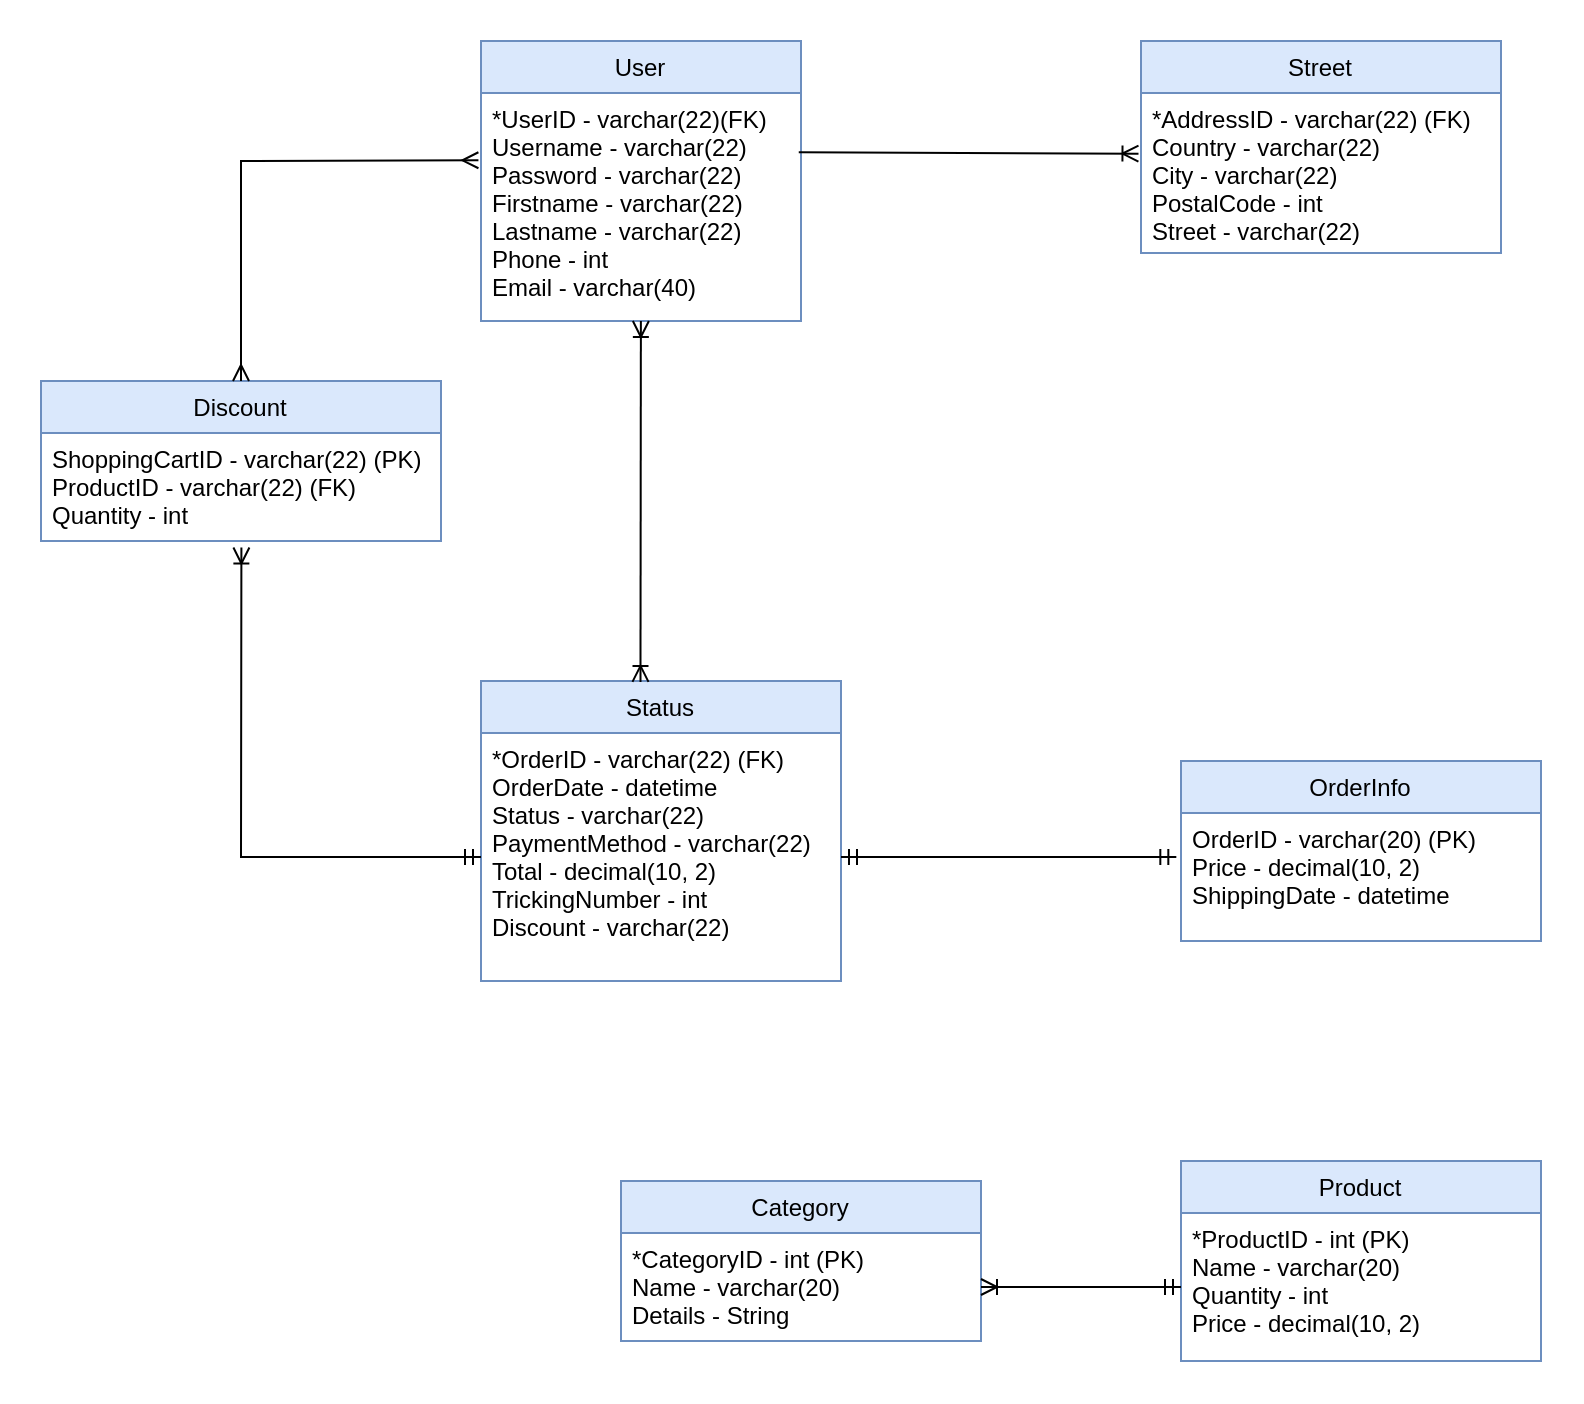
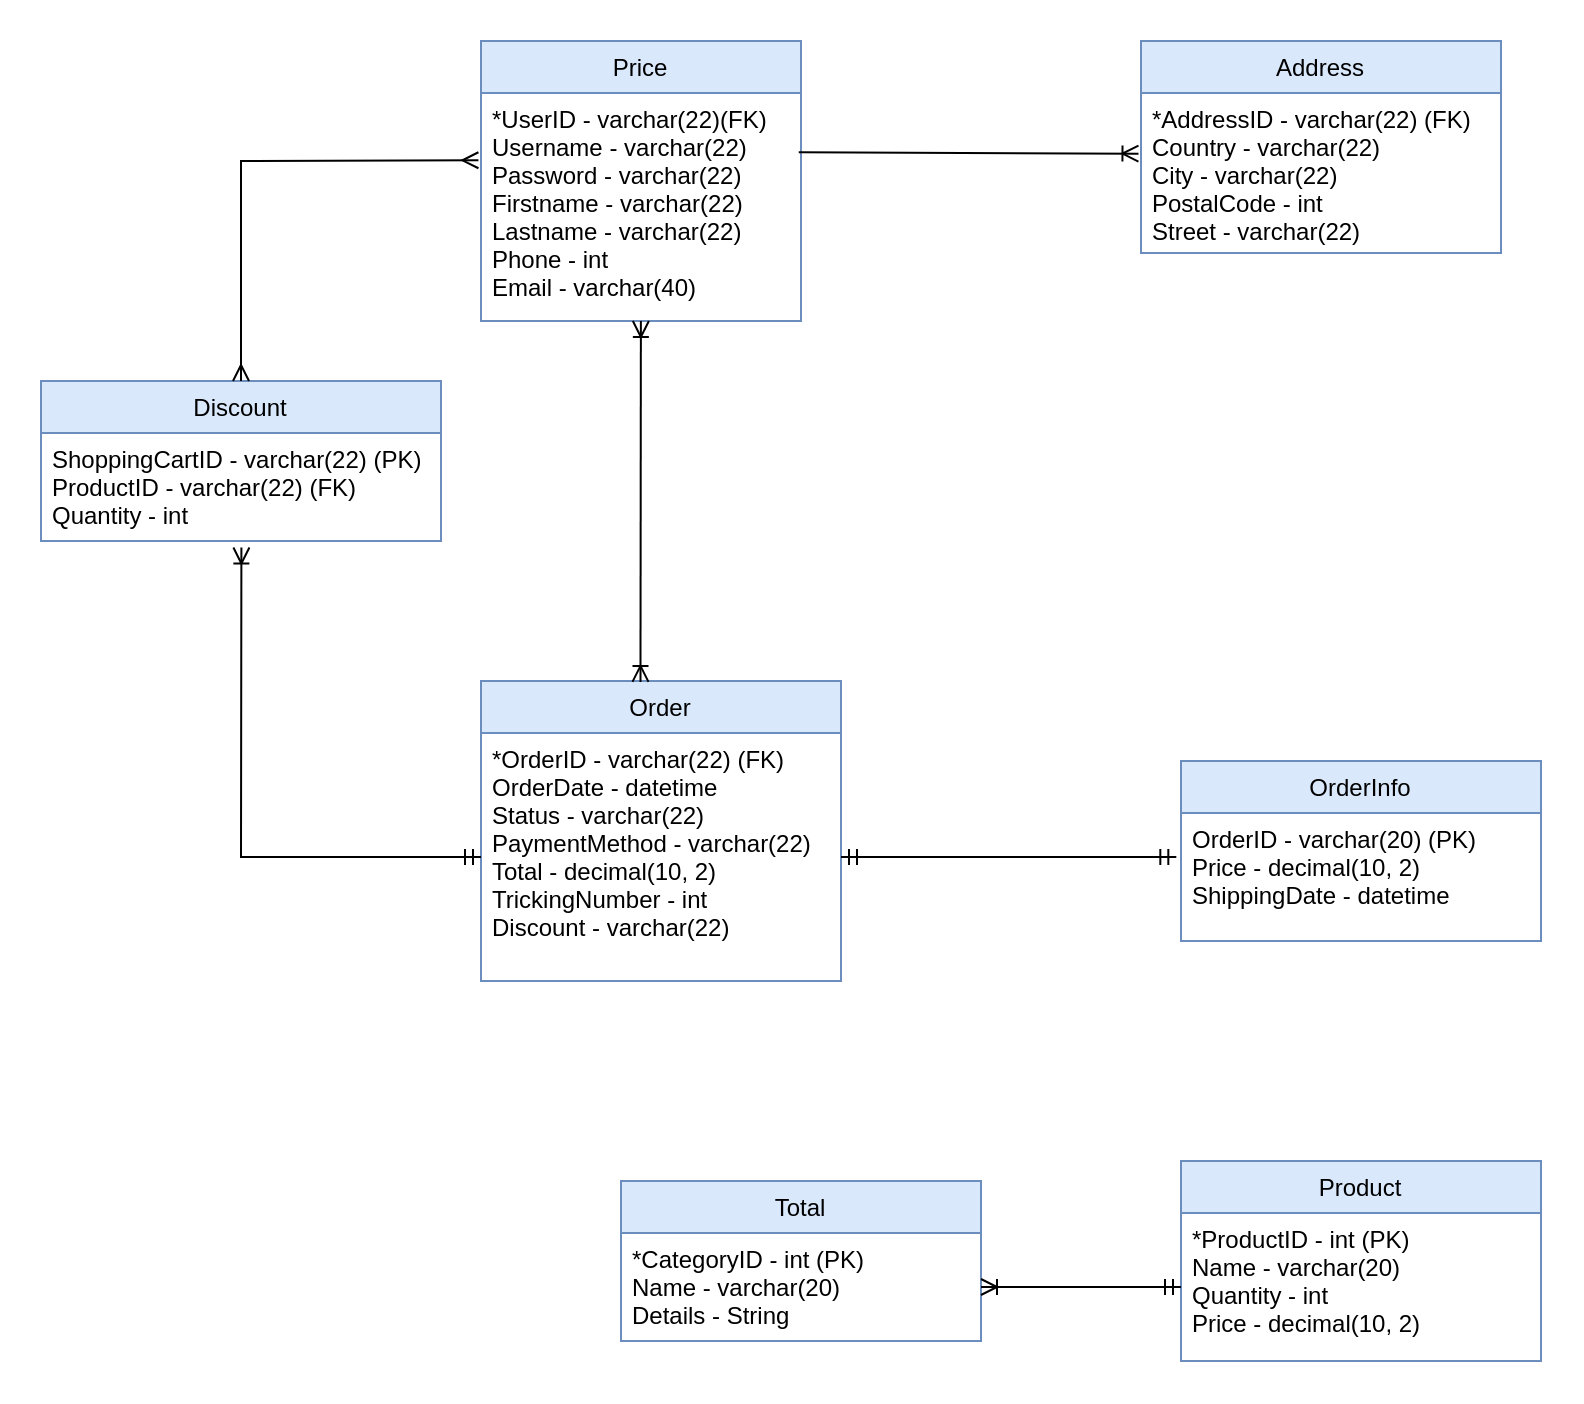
  <mxCell id="0" />
  <mxCell id="1" parent="0" />
- <mxCell id="2" value="User" style="swimlane;fontStyle=0;childLayout=stackLayout;horizontal=1;startSize=26;fillColor=#dae8fc;horizontalStack=0;resizeParent=1;resizeParentMax=0;resizeLast=0;collapsible=1;marginBottom=0;strokeColor=#6c8ebf;" vertex="1" parent="1"><mxGeometry x="240" y="20" width="160" height="140" as="geometry" /></mxCell>
+ <mxCell id="2" value="Price" style="swimlane;fontStyle=0;childLayout=stackLayout;horizontal=1;startSize=26;fillColor=#dae8fc;horizontalStack=0;resizeParent=1;resizeParentMax=0;resizeLast=0;collapsible=1;marginBottom=0;strokeColor=#6c8ebf;" vertex="1" parent="1"><mxGeometry x="240" y="20" width="160" height="140" as="geometry" /></mxCell>
  <mxCell id="3" value="*UserID - varchar(22)(FK)&#10;Username - varchar(22)&#10;Password - varchar(22)&#10;Firstname - varchar(22)&#10;Lastname - varchar(22)&#10;Phone - int&#10;Email - varchar(40)" style="text;strokeColor=none;fillColor=none;align=left;verticalAlign=top;spacingLeft=4;spacingRight=4;overflow=hidden;rotatable=0;points=[[0,0.5],[1,0.5]];portConstraint=eastwest;" vertex="1" parent="2"><mxGeometry y="26" width="160" height="114" as="geometry" /></mxCell>
- <mxCell id="4" value="Street" style="swimlane;fontStyle=0;childLayout=stackLayout;horizontal=1;startSize=26;fillColor=#dae8fc;horizontalStack=0;resizeParent=1;resizeParentMax=0;resizeLast=0;collapsible=1;marginBottom=0;strokeColor=#6c8ebf;" vertex="1" parent="1"><mxGeometry x="570" y="20" width="180" height="106" as="geometry" /></mxCell>
+ <mxCell id="4" value="Address" style="swimlane;fontStyle=0;childLayout=stackLayout;horizontal=1;startSize=26;fillColor=#dae8fc;horizontalStack=0;resizeParent=1;resizeParentMax=0;resizeLast=0;collapsible=1;marginBottom=0;strokeColor=#6c8ebf;" vertex="1" parent="1"><mxGeometry x="570" y="20" width="180" height="106" as="geometry" /></mxCell>
  <mxCell id="5" value="*AddressID - varchar(22) (FK)&#10;Country - varchar(22)&#10;City - varchar(22)&#10;PostalCode - int&#10;Street - varchar(22)&#10;" style="text;strokeColor=none;fillColor=none;align=left;verticalAlign=top;spacingLeft=4;spacingRight=4;overflow=hidden;rotatable=0;points=[[0,0.5],[1,0.5]];portConstraint=eastwest;" vertex="1" parent="4"><mxGeometry y="26" width="180" height="80" as="geometry" /></mxCell>
  <mxCell id="6" value="Discount" style="swimlane;fontStyle=0;childLayout=stackLayout;horizontal=1;startSize=26;fillColor=#dae8fc;horizontalStack=0;resizeParent=1;resizeParentMax=0;resizeLast=0;collapsible=1;marginBottom=0;strokeColor=#6c8ebf;" vertex="1" parent="1"><mxGeometry x="20" y="190" width="200" height="80" as="geometry" /></mxCell>
  <mxCell id="7" value="ShoppingCartID - varchar(22) (PK)&#10;ProductID - varchar(22) (FK) &#10;Quantity - int " style="text;strokeColor=none;fillColor=none;align=left;verticalAlign=top;spacingLeft=4;spacingRight=4;overflow=hidden;rotatable=0;points=[[0,0.5],[1,0.5]];portConstraint=eastwest;" vertex="1" parent="6"><mxGeometry y="26" width="200" height="54" as="geometry" /></mxCell>
- <mxCell id="8" value="Status" style="swimlane;fontStyle=0;childLayout=stackLayout;horizontal=1;startSize=26;fillColor=#dae8fc;horizontalStack=0;resizeParent=1;resizeParentMax=0;resizeLast=0;collapsible=1;marginBottom=0;strokeColor=#6c8ebf;" vertex="1" parent="1"><mxGeometry x="240" y="340" width="180" height="150" as="geometry" /></mxCell>
+ <mxCell id="8" value="Order" style="swimlane;fontStyle=0;childLayout=stackLayout;horizontal=1;startSize=26;fillColor=#dae8fc;horizontalStack=0;resizeParent=1;resizeParentMax=0;resizeLast=0;collapsible=1;marginBottom=0;strokeColor=#6c8ebf;" vertex="1" parent="1"><mxGeometry x="240" y="340" width="180" height="150" as="geometry" /></mxCell>
  <mxCell id="9" value="*OrderID - varchar(22) (FK)&#10;OrderDate - datetime&#10;Status - varchar(22) &#10;PaymentMethod - varchar(22)&#10;Total - decimal(10, 2)&#10;TrickingNumber - int&#10;Discount - varchar(22) &#10;&#10; " style="text;strokeColor=none;fillColor=none;align=left;verticalAlign=top;spacingLeft=4;spacingRight=4;overflow=hidden;rotatable=0;points=[[0,0.5],[1,0.5]];portConstraint=eastwest;" vertex="1" parent="8"><mxGeometry y="26" width="180" height="124" as="geometry" /></mxCell>
  <mxCell id="10" value="Product" style="swimlane;fontStyle=0;childLayout=stackLayout;horizontal=1;startSize=26;fillColor=#dae8fc;horizontalStack=0;resizeParent=1;resizeParentMax=0;resizeLast=0;collapsible=1;marginBottom=0;strokeColor=#6c8ebf;" vertex="1" parent="1"><mxGeometry x="590" y="580" width="180" height="100" as="geometry" /></mxCell>
  <mxCell id="11" value="*ProductID - int (PK) &#10;Name - varchar(20)&#10;Quantity - int&#10;Price - decimal(10, 2)" style="text;strokeColor=none;fillColor=none;align=left;verticalAlign=top;spacingLeft=4;spacingRight=4;overflow=hidden;rotatable=0;points=[[0,0.5],[1,0.5]];portConstraint=eastwest;" vertex="1" parent="10"><mxGeometry y="26" width="180" height="74" as="geometry" /></mxCell>
- <mxCell id="12" value="Category" style="swimlane;fontStyle=0;childLayout=stackLayout;horizontal=1;startSize=26;fillColor=#dae8fc;horizontalStack=0;resizeParent=1;resizeParentMax=0;resizeLast=0;collapsible=1;marginBottom=0;strokeColor=#6c8ebf;" vertex="1" parent="1"><mxGeometry x="310" y="590" width="180" height="80" as="geometry" /></mxCell>
+ <mxCell id="12" value="Total" style="swimlane;fontStyle=0;childLayout=stackLayout;horizontal=1;startSize=26;fillColor=#dae8fc;horizontalStack=0;resizeParent=1;resizeParentMax=0;resizeLast=0;collapsible=1;marginBottom=0;strokeColor=#6c8ebf;" vertex="1" parent="1"><mxGeometry x="310" y="590" width="180" height="80" as="geometry" /></mxCell>
  <mxCell id="13" value="*CategoryID - int (PK) &#10;Name - varchar(20)&#10;Details - String" style="text;strokeColor=none;fillColor=none;align=left;verticalAlign=top;spacingLeft=4;spacingRight=4;overflow=hidden;rotatable=0;points=[[0,0.5],[1,0.5]];portConstraint=eastwest;" vertex="1" parent="12"><mxGeometry y="26" width="180" height="54" as="geometry" /></mxCell>
  <mxCell id="14" value="OrderInfo" style="swimlane;fontStyle=0;childLayout=stackLayout;horizontal=1;startSize=26;fillColor=#dae8fc;horizontalStack=0;resizeParent=1;resizeParentMax=0;resizeLast=0;collapsible=1;marginBottom=0;strokeColor=#6c8ebf;" vertex="1" parent="1"><mxGeometry x="590" y="380" width="180" height="90" as="geometry" /></mxCell>
  <mxCell id="15" value="OrderID - varchar(20) (PK) &#10;Price - decimal(10, 2) &#10;ShippingDate - datetime" style="text;strokeColor=none;fillColor=none;align=left;verticalAlign=top;spacingLeft=4;spacingRight=4;overflow=hidden;rotatable=0;points=[[0,0.5],[1,0.5]];portConstraint=eastwest;" vertex="1" parent="14"><mxGeometry y="26" width="180" height="64" as="geometry" /></mxCell>
  <mxCell id="16" value="" style="fontSize=12;html=1;endArrow=ERoneToMany;rounded=0;entryX=-0.007;entryY=0.379;entryDx=0;entryDy=0;entryPerimeter=0;exitX=0.993;exitY=0.26;exitDx=0;exitDy=0;exitPerimeter=0;" edge="1" parent="1" target="5" source="3"><mxGeometry width="100" height="100" relative="1" as="geometry"><mxPoint x="420" y="76" as="sourcePoint" /><mxPoint x="419.41" y="-10" as="targetPoint" /></mxGeometry></mxCell>
  <mxCell id="17" value="" style="fontSize=12;html=1;endArrow=ERmany;startArrow=ERmany;rounded=0;exitX=0.5;exitY=0;exitDx=0;exitDy=0;entryX=-0.008;entryY=0.295;entryDx=0;entryDy=0;entryPerimeter=0;" edge="1" parent="1" source="6" target="3"><mxGeometry width="100" height="100" relative="1" as="geometry"><mxPoint x="320" y="270" as="sourcePoint" /><mxPoint x="230" y="80" as="targetPoint" /><Array as="points"><mxPoint x="120" y="80" /></Array></mxGeometry></mxCell>
  <mxCell id="18" value="" style="fontSize=12;html=1;endArrow=ERoneToMany;startArrow=ERmandOne;rounded=0;entryX=0.501;entryY=1.06;entryDx=0;entryDy=0;entryPerimeter=0;exitX=0;exitY=0.5;exitDx=0;exitDy=0;" edge="1" parent="1" source="9" target="7"><mxGeometry width="100" height="100" relative="1" as="geometry"><mxPoint x="150" y="550" as="sourcePoint" /><mxPoint x="150" y="450" as="targetPoint" /><Array as="points"><mxPoint x="120" y="428" /></Array></mxGeometry></mxCell>
  <mxCell id="19" value="" style="fontSize=12;html=1;endArrow=ERoneToMany;startArrow=ERmandOne;rounded=0;exitX=0;exitY=0.5;exitDx=0;exitDy=0;entryX=1;entryY=0.5;entryDx=0;entryDy=0;" edge="1" parent="1" source="11" target="13"><mxGeometry width="100" height="100" relative="1" as="geometry"><mxPoint x="649.41" y="350" as="sourcePoint" /><mxPoint x="649" y="290" as="targetPoint" /><Array as="points" /></mxGeometry></mxCell>
  <mxCell id="20" value="" style="fontSize=12;html=1;endArrow=ERmandOne;startArrow=ERmandOne;rounded=0;entryX=1;entryY=0.5;entryDx=0;entryDy=0;exitX=-0.013;exitY=0.344;exitDx=0;exitDy=0;exitPerimeter=0;" edge="1" parent="1" source="15" target="9"><mxGeometry width="100" height="100" relative="1" as="geometry"><mxPoint x="570" y="430" as="sourcePoint" /><mxPoint x="319.41" y="490" as="targetPoint" /></mxGeometry></mxCell>
  <mxCell id="21" value="" style="fontSize=12;html=1;endArrow=ERoneToMany;startArrow=ERoneToMany;rounded=0;exitX=0.443;exitY=0.003;exitDx=0;exitDy=0;exitPerimeter=0;" edge="1" parent="1" source="8" target="3"><mxGeometry width="100" height="100" relative="1" as="geometry"><mxPoint x="420" y="410" as="sourcePoint" /><mxPoint x="520" y="310" as="targetPoint" /></mxGeometry></mxCell>
